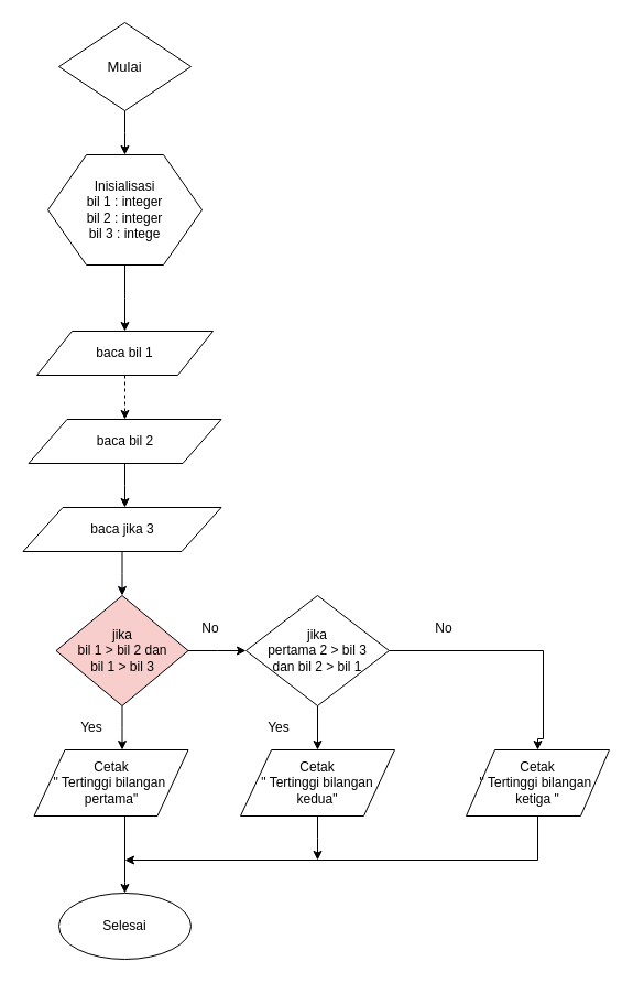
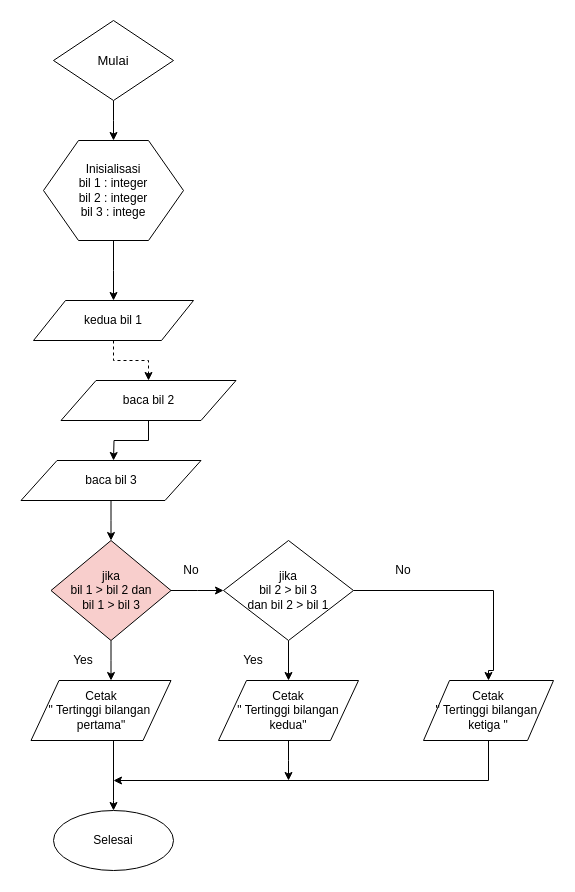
  <mxCell id="0" />
  <mxCell id="1" parent="0" />
  <mxCell id="2" style="edgeStyle=orthogonalEdgeStyle;rounded=0;orthogonalLoop=1;jettySize=auto;html=1;exitX=0.5;exitY=1;exitDx=0;exitDy=0;" edge="1" parent="1" source="3"><mxGeometry relative="1" as="geometry"><mxPoint x="113" y="140" as="targetPoint" /></mxGeometry></mxCell>
  <mxCell id="3" value="&lt;font style=&quot;font-size: 13px&quot;&gt;Mulai&lt;/font&gt;" style="rhombus;whiteSpace=wrap;html=1;" vertex="1" parent="1"><mxGeometry x="53" y="20" width="120" height="80" as="geometry" /></mxCell>
  <mxCell id="4" style="edgeStyle=orthogonalEdgeStyle;rounded=0;orthogonalLoop=1;jettySize=auto;html=1;" edge="1" parent="1" source="5"><mxGeometry relative="1" as="geometry"><mxPoint x="113" y="300" as="targetPoint" /></mxGeometry></mxCell>
  <mxCell id="5" value="Inisialisasi&lt;br&gt;bil 1 : integer&lt;br&gt;bil 2 : integer&lt;br&gt;bil 3 : intege" style="shape=hexagon;perimeter=hexagonPerimeter2;whiteSpace=wrap;html=1;" vertex="1" parent="1"><mxGeometry x="43" y="140" width="140" height="100" as="geometry" /></mxCell>
  <mxCell id="6" style="edgeStyle=orthogonalEdgeStyle;rounded=0;orthogonalLoop=1;jettySize=auto;html=1;dashed=1;" edge="1" parent="1" source="7" target="9"><mxGeometry relative="1" as="geometry"><mxPoint x="113" y="380" as="targetPoint" /></mxGeometry></mxCell>
- <mxCell id="7" value="baca bil 1" style="shape=parallelogram;perimeter=parallelogramPerimeter;whiteSpace=wrap;html=1;" vertex="1" parent="1"><mxGeometry x="33" y="300" width="160" height="40" as="geometry" /></mxCell>
+ <mxCell id="7" value="kedua bil 1" style="shape=parallelogram;perimeter=parallelogramPerimeter;whiteSpace=wrap;html=1;" vertex="1" parent="1"><mxGeometry x="33" y="300" width="160" height="40" as="geometry" /></mxCell>
  <mxCell id="8" style="edgeStyle=orthogonalEdgeStyle;rounded=0;orthogonalLoop=1;jettySize=auto;html=1;" edge="1" parent="1" source="9"><mxGeometry relative="1" as="geometry"><mxPoint x="113" y="460" as="targetPoint" /></mxGeometry></mxCell>
- <mxCell id="9" value="baca bil 2" style="shape=parallelogram;perimeter=parallelogramPerimeter;whiteSpace=wrap;html=1;" vertex="1" parent="1"><mxGeometry x="25.5" y="380" width="175" height="40" as="geometry" /></mxCell>
+ <mxCell id="9" value="baca bil 2" style="shape=parallelogram;perimeter=parallelogramPerimeter;whiteSpace=wrap;html=1;" vertex="1" parent="1"><mxGeometry x="60.5" y="380" width="175" height="40" as="geometry" /></mxCell>
  <mxCell id="10" style="edgeStyle=orthogonalEdgeStyle;rounded=0;orthogonalLoop=1;jettySize=auto;html=1;" edge="1" parent="1" source="11"><mxGeometry relative="1" as="geometry"><mxPoint x="110.5" y="540" as="targetPoint" /></mxGeometry></mxCell>
- <mxCell id="11" value="baca jika 3" style="shape=parallelogram;perimeter=parallelogramPerimeter;whiteSpace=wrap;html=1;" vertex="1" parent="1"><mxGeometry x="20.5" y="460" width="180" height="40" as="geometry" /></mxCell>
+ <mxCell id="11" value="baca bil 3" style="shape=parallelogram;perimeter=parallelogramPerimeter;whiteSpace=wrap;html=1;" vertex="1" parent="1"><mxGeometry x="20.5" y="460" width="180" height="40" as="geometry" /></mxCell>
  <mxCell id="12" style="edgeStyle=orthogonalEdgeStyle;rounded=0;orthogonalLoop=1;jettySize=auto;html=1;" edge="1" parent="1" source="14"><mxGeometry relative="1" as="geometry"><mxPoint x="223" y="590" as="targetPoint" /></mxGeometry></mxCell>
  <mxCell id="13" style="edgeStyle=orthogonalEdgeStyle;rounded=0;orthogonalLoop=1;jettySize=auto;html=1;" edge="1" parent="1" source="14"><mxGeometry relative="1" as="geometry"><mxPoint x="110.5" y="680" as="targetPoint" /></mxGeometry></mxCell>
  <mxCell id="14" value="jika&lt;br&gt;bil 1 &amp;gt; bil 2 dan&lt;br&gt;bil 1 &amp;gt; bil 3" style="rhombus;whiteSpace=wrap;html=1;fillColor=#f8cecc;" vertex="1" parent="1"><mxGeometry x="50.5" y="540" width="120" height="100" as="geometry" /></mxCell>
  <mxCell id="15" style="edgeStyle=orthogonalEdgeStyle;rounded=0;orthogonalLoop=1;jettySize=auto;html=1;entryX=0.5;entryY=0;entryDx=0;entryDy=0;" edge="1" parent="1" source="17" target="21"><mxGeometry relative="1" as="geometry" /></mxCell>
  <mxCell id="16" style="edgeStyle=orthogonalEdgeStyle;rounded=0;orthogonalLoop=1;jettySize=auto;html=1;entryX=0.5;entryY=0;entryDx=0;entryDy=0;" edge="1" parent="1" source="17" target="23"><mxGeometry relative="1" as="geometry"><mxPoint x="493" y="670" as="targetPoint" /><Array as="points"><mxPoint x="493" y="590" /><mxPoint x="493" y="670" /><mxPoint x="488" y="670" /></Array></mxGeometry></mxCell>
- <mxCell id="17" value="jika&lt;br&gt;pertama 2 &amp;gt; bil 3&lt;br&gt;dan bil 2 &amp;gt; bil 1" style="rhombus;whiteSpace=wrap;html=1;" vertex="1" parent="1"><mxGeometry x="223" y="540" width="130" height="100" as="geometry" /></mxCell>
+ <mxCell id="17" value="jika&lt;br&gt;bil 2 &amp;gt; bil 3&lt;br&gt;dan bil 2 &amp;gt; bil 1" style="rhombus;whiteSpace=wrap;html=1;" vertex="1" parent="1"><mxGeometry x="223" y="540" width="130" height="100" as="geometry" /></mxCell>
  <mxCell id="18" style="edgeStyle=orthogonalEdgeStyle;rounded=0;orthogonalLoop=1;jettySize=auto;html=1;" edge="1" parent="1" source="19"><mxGeometry relative="1" as="geometry"><mxPoint x="113" y="810" as="targetPoint" /><Array as="points"><mxPoint x="113" y="800" /></Array></mxGeometry></mxCell>
  <mxCell id="19" value="Cetak&lt;br&gt;&quot; Tertinggi bilangan&amp;nbsp;&lt;br&gt;pertama&quot;" style="shape=parallelogram;perimeter=parallelogramPerimeter;whiteSpace=wrap;html=1;" vertex="1" parent="1"><mxGeometry x="30.5" y="680" width="140" height="60" as="geometry" /></mxCell>
  <mxCell id="20" style="edgeStyle=orthogonalEdgeStyle;rounded=0;orthogonalLoop=1;jettySize=auto;html=1;" edge="1" parent="1" source="21"><mxGeometry relative="1" as="geometry"><mxPoint x="288" y="780" as="targetPoint" /></mxGeometry></mxCell>
  <mxCell id="21" value="Cetak&lt;br&gt;&quot; Tertinggi bilangan&lt;br&gt;kedua&quot;" style="shape=parallelogram;perimeter=parallelogramPerimeter;whiteSpace=wrap;html=1;" vertex="1" parent="1"><mxGeometry x="218" y="680" width="140" height="60" as="geometry" /></mxCell>
  <mxCell id="22" style="edgeStyle=orthogonalEdgeStyle;rounded=0;orthogonalLoop=1;jettySize=auto;html=1;" edge="1" parent="1" source="23"><mxGeometry relative="1" as="geometry"><mxPoint x="113" y="780" as="targetPoint" /><Array as="points"><mxPoint x="488" y="780" /></Array></mxGeometry></mxCell>
  <mxCell id="23" value="Cetak&lt;br&gt;&quot; Tertinggi bilangan&amp;nbsp;&lt;br&gt;ketiga &quot;" style="shape=parallelogram;perimeter=parallelogramPerimeter;whiteSpace=wrap;html=1;" vertex="1" parent="1"><mxGeometry x="423" y="680" width="130" height="60" as="geometry" /></mxCell>
  <mxCell id="24" value="Yes" style="text;html=1;strokeColor=none;fillColor=none;align=center;verticalAlign=middle;whiteSpace=wrap;rounded=0;" vertex="1" parent="1"><mxGeometry x="63" y="650" width="40" height="20" as="geometry" /></mxCell>
  <mxCell id="25" value="No" style="text;html=1;strokeColor=none;fillColor=none;align=center;verticalAlign=middle;whiteSpace=wrap;rounded=0;" vertex="1" parent="1"><mxGeometry x="170.5" y="560" width="40" height="20" as="geometry" /></mxCell>
  <mxCell id="26" value="No" style="text;html=1;strokeColor=none;fillColor=none;align=center;verticalAlign=middle;whiteSpace=wrap;rounded=0;" vertex="1" parent="1"><mxGeometry x="383" y="560" width="40" height="20" as="geometry" /></mxCell>
  <mxCell id="27" value="Yes" style="text;html=1;strokeColor=none;fillColor=none;align=center;verticalAlign=middle;whiteSpace=wrap;rounded=0;" vertex="1" parent="1"><mxGeometry x="233" y="650" width="40" height="20" as="geometry" /></mxCell>
  <mxCell id="28" value="Selesai" style="ellipse;whiteSpace=wrap;html=1;" vertex="1" parent="1"><mxGeometry x="53" y="810" width="120" height="60" as="geometry" /></mxCell>
